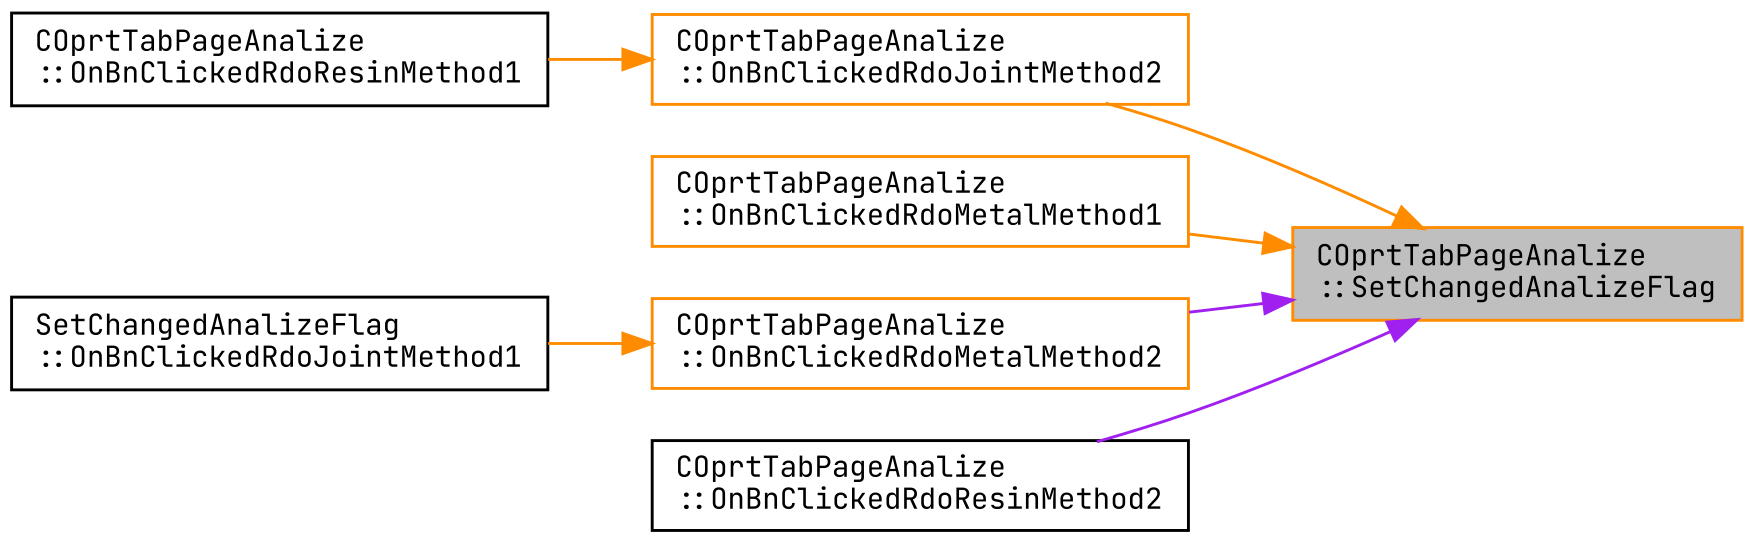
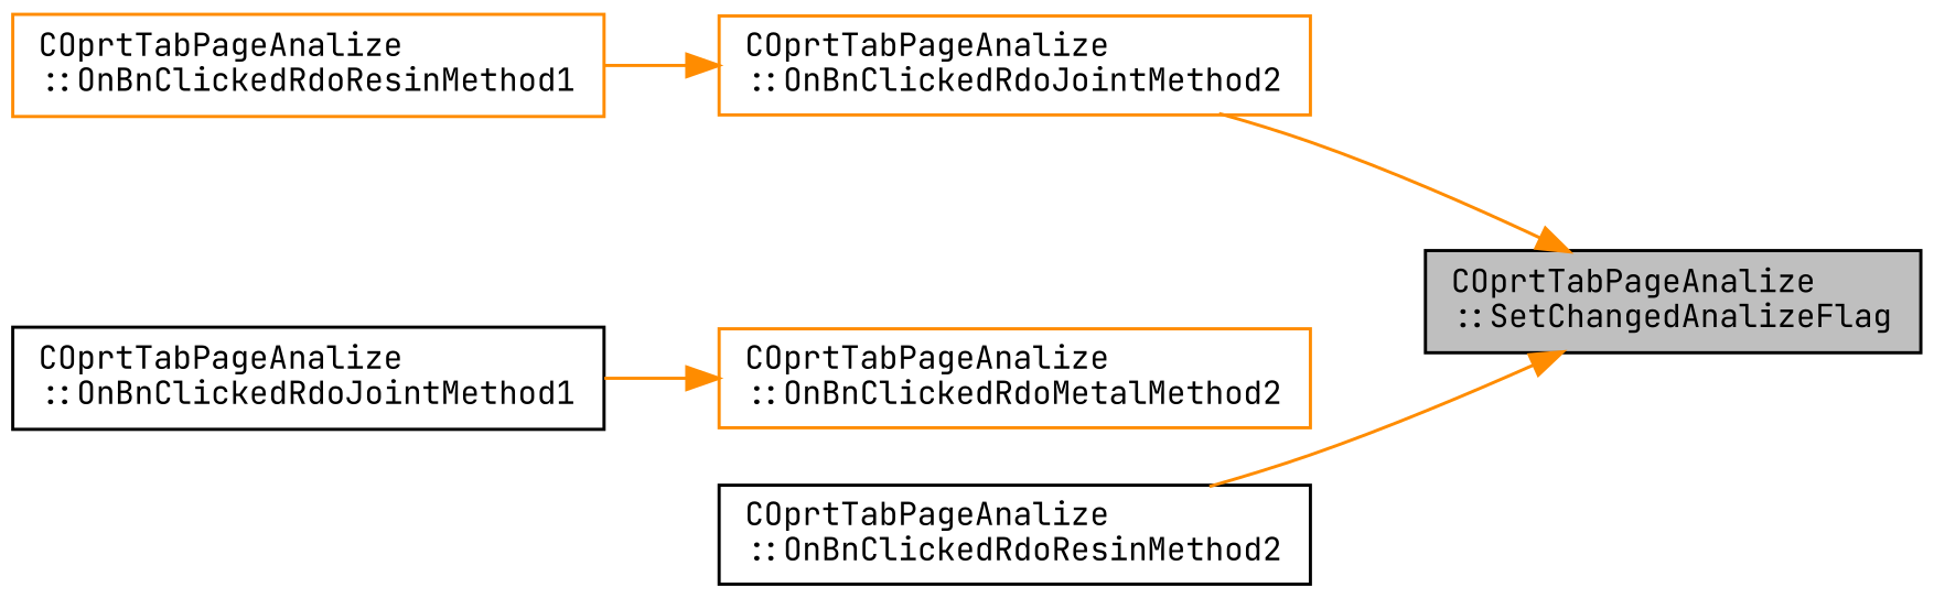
  digraph {
    fontname="JetBrains Mono"
    rankdir=RL
    node [color=darkorange fillcolor=white fontname="JetBrains Mono" fontsize=10 shape=record style=filled]
    edge [color=darkorange dir=back fontname="JetBrains Mono" fontsize=10 labelfontname=Helvetica labelfontsize=10 style=solid]
-   n1 [fillcolor=grey75 fontcolor=black height=0.2 label="COprtTabPageAnalize\l::SetChangedAnalizeFlag" width=0.4]
+   n1 [color=black fillcolor=grey75 fontcolor=black height=0.2 label="COprtTabPageAnalize\l::SetChangedAnalizeFlag" width=0.4]
    n2 [height=0.2 label="COprtTabPageAnalize\l::OnBnClickedRdoJointMethod2" width=0.4]
-   n3 [height=0.2 label="COprtTabPageAnalize\l::OnBnClickedRdoMetalMethod1" width=0.4]
    n4 [height=0.2 label="COprtTabPageAnalize\l::OnBnClickedRdoMetalMethod2" width=0.4]
    n5 [color=black height=0.2 label="COprtTabPageAnalize\l::OnBnClickedRdoResinMethod2" width=0.4]
-   n6 [color=black height=0.2 label="SetChangedAnalizeFlag\l::OnBnClickedRdoJointMethod1" width=0.4]
-   n7 [color=black height=0.2 label="COprtTabPageAnalize\l::OnBnClickedRdoResinMethod1" width=0.4]
+   n6 [color=black height=0.2 label="COprtTabPageAnalize\l::OnBnClickedRdoJointMethod1" width=0.4]
+   n7 [height=0.2 label="COprtTabPageAnalize\l::OnBnClickedRdoResinMethod1" width=0.4]
    n1 -> n2
-   n1 -> n3
-   n1 -> n4 [color=purple]
-   n1 -> n5 [color=purple]
+   n1 -> n5
    n2 -> n7
    n4 -> n6
  }
